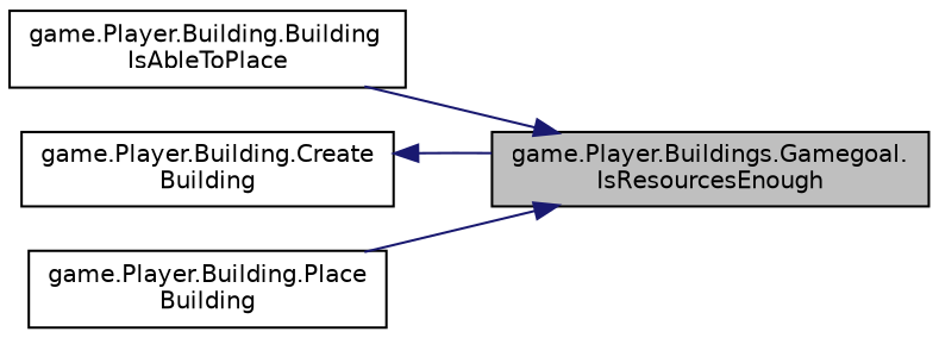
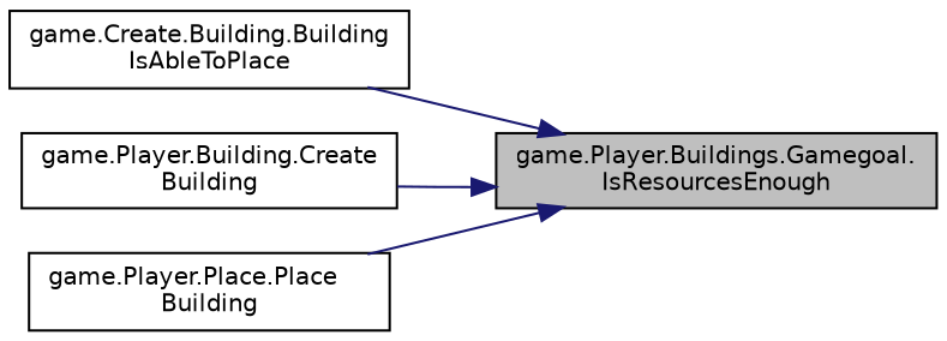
  digraph {
    rankdir=RL
    node [color=black fillcolor=white fontname=Helvetica fontsize=10 shape=record style=filled]
    edge [color=midnightblue dir=back fontname=Helvetica fontsize=10 labelfontname=Helvetica labelfontsize=10 style=solid]
    n1 [fillcolor=grey75 fontcolor=black height=0.2 label="game.Player.Buildings.Gamegoal.\lIsResourcesEnough" width=0.4]
-   n2 [height=0.2 label="game.Player.Building.Building\lIsAbleToPlace" width=0.4]
+   n2 [height=0.2 label="game.Create.Building.Building\lIsAbleToPlace" width=0.4]
    n3 [height=0.2 label="game.Player.Building.Create\lBuilding" width=0.4]
-   n4 [height=0.2 label="game.Player.Building.Place\lBuilding" width=0.4]
+   n4 [height=0.2 label="game.Player.Place.Place\lBuilding" width=0.4]
    n1 -> n2
-   n3 -> n1
+   n1 -> n3
    n1 -> n4
  }
